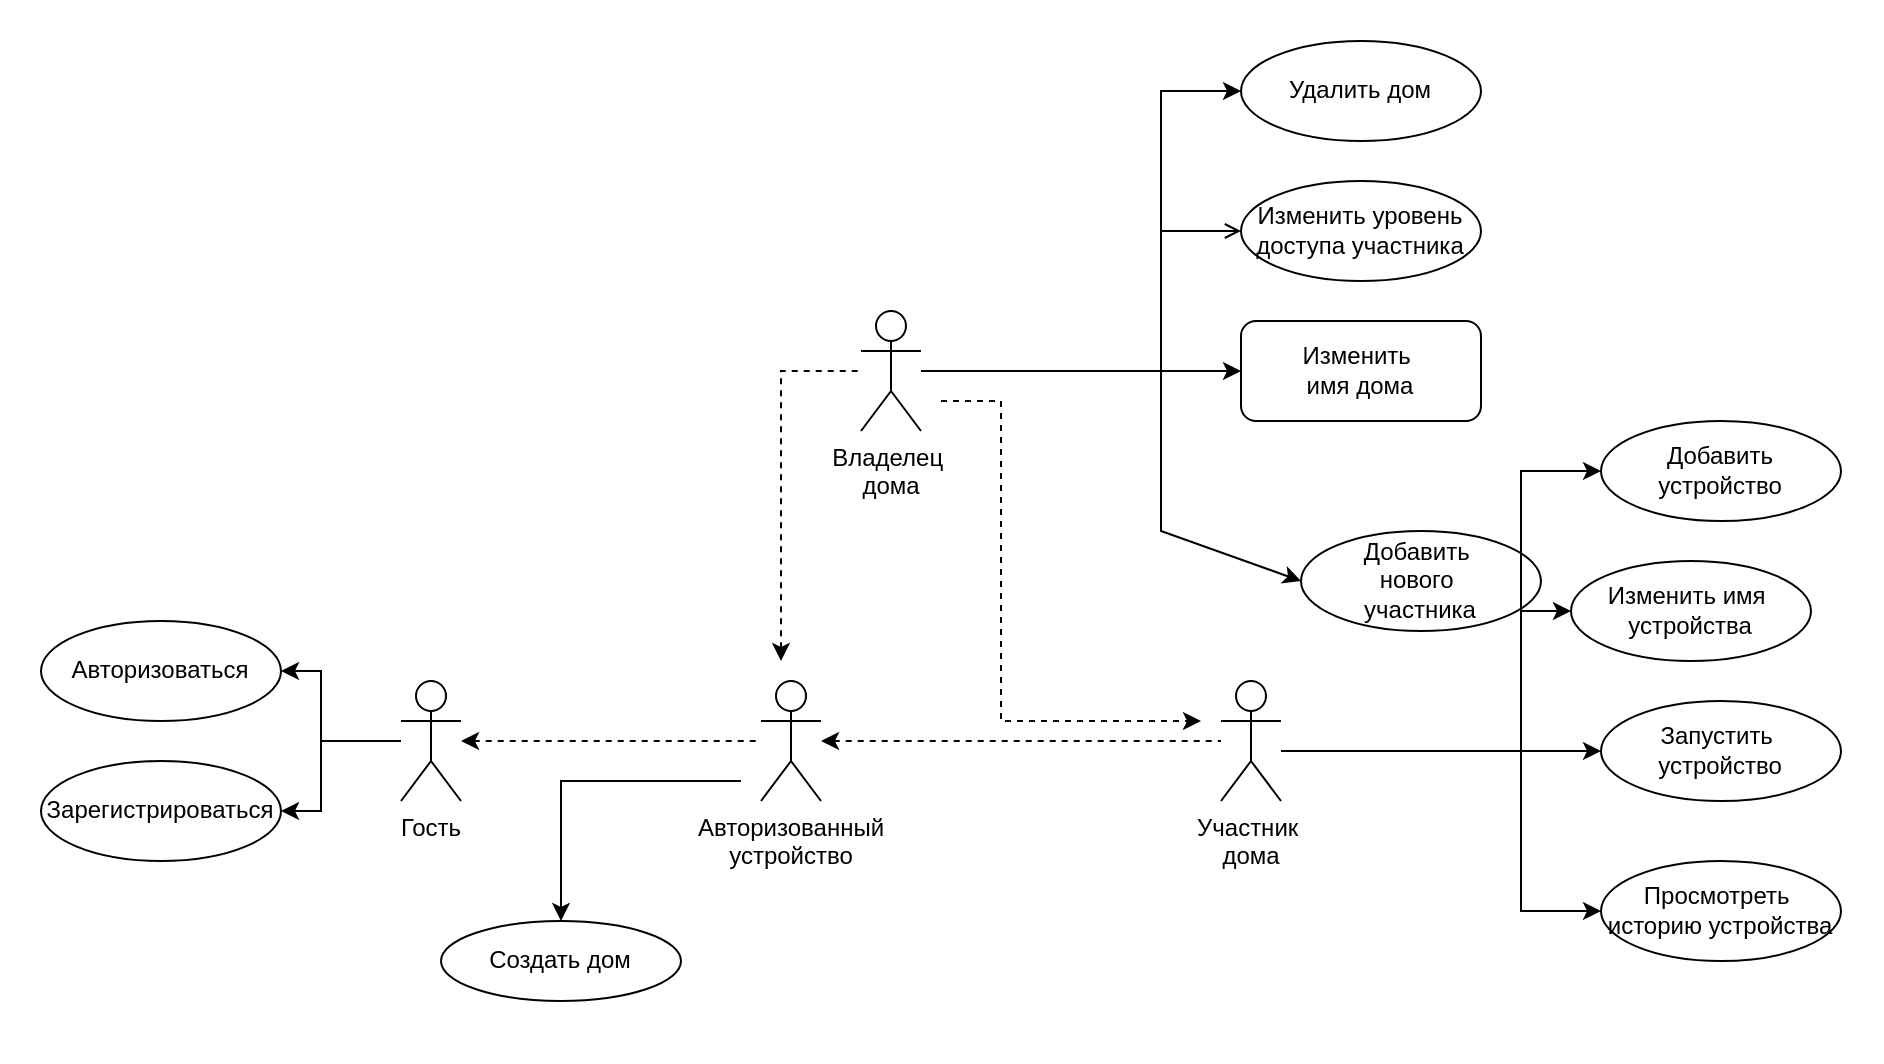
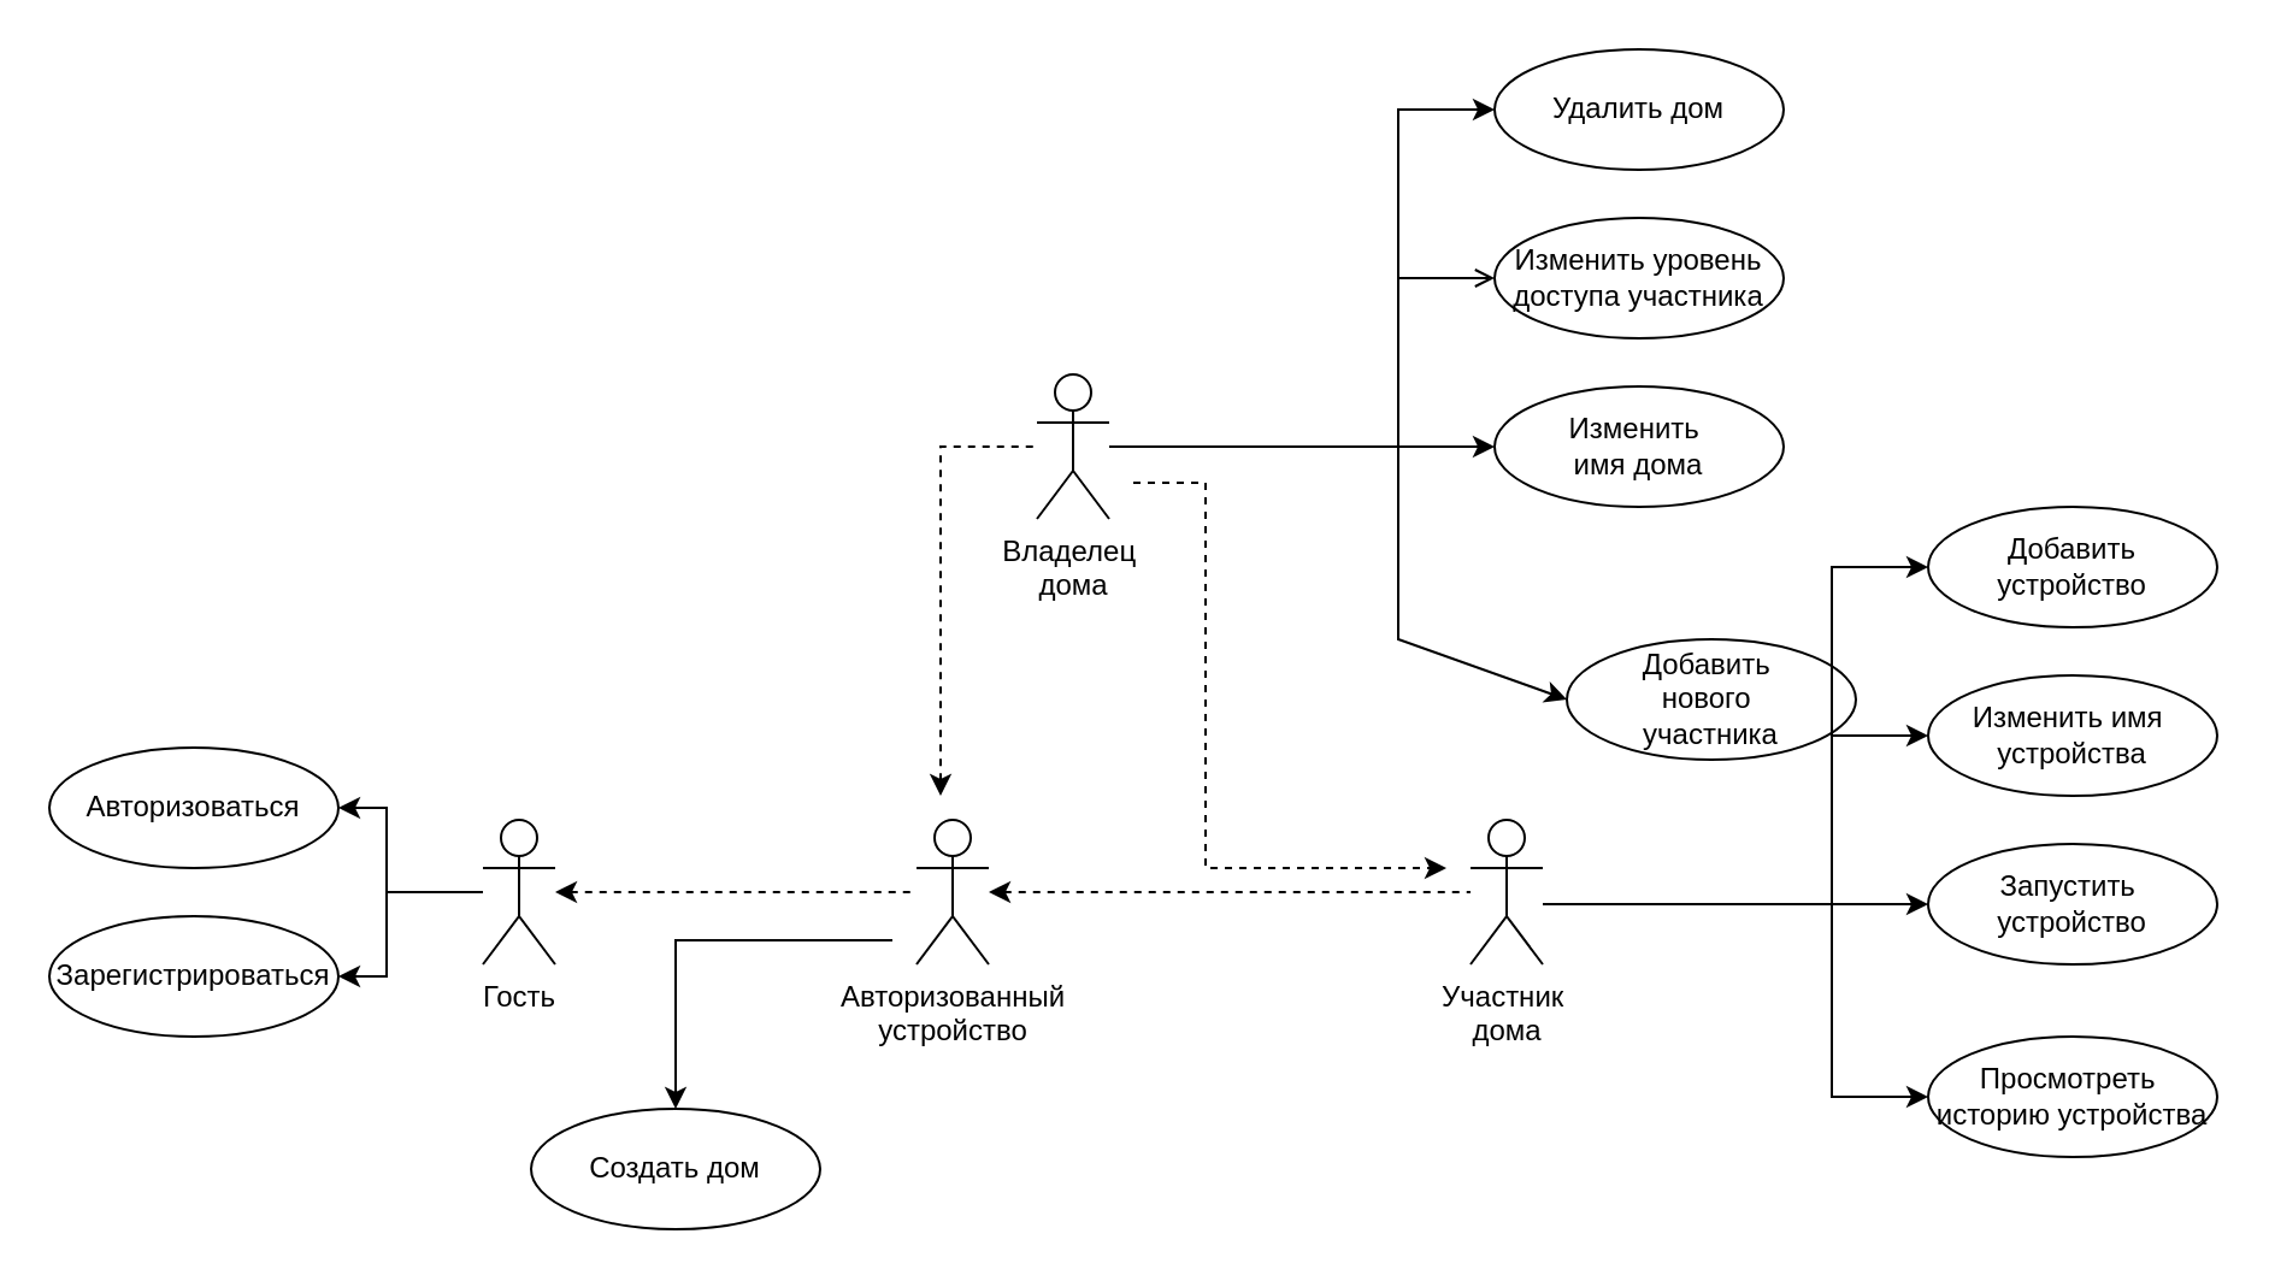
  <mxCell id="0" />
  <mxCell id="1" parent="0" />
  <mxCell id="2" value="Авторизованный&lt;div&gt;устройство&lt;/div&gt;" style="shape=umlActor;verticalLabelPosition=bottom;verticalAlign=top;html=1;outlineConnect=0;" vertex="1" parent="1"><mxGeometry x="380" y="340" width="30" height="60" as="geometry" /></mxCell>
  <mxCell id="3" value="Гость&lt;br&gt;&lt;div&gt;&lt;br&gt;&lt;/div&gt;" style="shape=umlActor;verticalLabelPosition=bottom;verticalAlign=top;html=1;outlineConnect=0;" vertex="1" parent="1"><mxGeometry x="200" y="340" width="30" height="60" as="geometry" /></mxCell>
  <mxCell id="4" value="Участник&amp;nbsp;&lt;div&gt;дома&lt;/div&gt;" style="shape=umlActor;verticalLabelPosition=bottom;verticalAlign=top;html=1;outlineConnect=0;" vertex="1" parent="1"><mxGeometry x="610" y="340" width="30" height="60" as="geometry" /></mxCell>
  <mxCell id="5" value="Владелец&amp;nbsp;&lt;div&gt;дома&lt;/div&gt;" style="shape=umlActor;verticalLabelPosition=bottom;verticalAlign=top;html=1;outlineConnect=0;" vertex="1" parent="1"><mxGeometry x="430" y="155" width="30" height="60" as="geometry" /></mxCell>
  <mxCell id="6" value="" style="endArrow=none;dashed=1;html=1;rounded=0;startArrow=classic;startFill=1;endFill=0;" edge="1" parent="1" source="2" target="4"><mxGeometry width="50" height="50" relative="1" as="geometry"><mxPoint x="440" y="380" as="sourcePoint" /><mxPoint x="590" y="380" as="targetPoint" /></mxGeometry></mxCell>
  <mxCell id="7" value="" style="endArrow=none;dashed=1;html=1;rounded=0;startArrow=classic;startFill=1;endFill=0;" edge="1" parent="1" target="5"><mxGeometry width="50" height="50" relative="1" as="geometry"><mxPoint x="390" y="330" as="sourcePoint" /><mxPoint x="430" y="240" as="targetPoint" /><Array as="points"><mxPoint x="390" y="185" /></Array></mxGeometry></mxCell>
  <mxCell id="8" value="" style="endArrow=none;dashed=1;html=1;rounded=0;startArrow=classic;startFill=1;endFill=0;" edge="1" parent="1" source="3" target="2"><mxGeometry width="50" height="50" relative="1" as="geometry"><mxPoint x="420" y="380" as="sourcePoint" /><mxPoint x="620" y="380" as="targetPoint" /></mxGeometry></mxCell>
  <mxCell id="9" value="Авторизоваться" style="ellipse;whiteSpace=wrap;html=1;" vertex="1" parent="1"><mxGeometry x="20" y="310" width="120" height="50" as="geometry" /></mxCell>
  <mxCell id="10" value="Зарегистрироваться" style="ellipse;whiteSpace=wrap;html=1;" vertex="1" parent="1"><mxGeometry x="20" y="380" width="120" height="50" as="geometry" /></mxCell>
  <mxCell id="11" value="" style="endArrow=classic;html=1;rounded=0;entryX=1;entryY=0.5;entryDx=0;entryDy=0;" edge="1" parent="1" source="3" target="9"><mxGeometry width="50" height="50" relative="1" as="geometry"><mxPoint y="370" as="sourcePoint" x="180" /><mxPoint x="230" y="310" as="targetPoint" /><Array as="points"><mxPoint x="160" y="370" /><mxPoint x="160" y="335" /></Array></mxGeometry></mxCell>
  <mxCell id="12" value="" style="endArrow=classic;html=1;rounded=0;entryX=1;entryY=0.5;entryDx=0;entryDy=0;" edge="1" parent="1" target="10"><mxGeometry width="50" height="50" relative="1" as="geometry"><mxPoint x="200" y="370" as="sourcePoint" /><mxPoint x="230" y="310" as="targetPoint" /><Array as="points"><mxPoint x="160" y="370" /><mxPoint x="160" y="405" /></Array></mxGeometry></mxCell>
- <mxCell id="13" value="Создать дом" style="ellipse;whiteSpace=wrap;html=1;" vertex="1" parent="1"><mxGeometry x="220" y="460" width="120" height="40" as="geometry" /></mxCell>
+ <mxCell id="13" value="Создать дом" style="ellipse;whiteSpace=wrap;html=1;" vertex="1" parent="1"><mxGeometry x="220" y="460" width="120" height="50" as="geometry" /></mxCell>
  <mxCell id="14" value="" style="endArrow=classic;html=1;rounded=0;entryX=0.5;entryY=0;entryDx=0;entryDy=0;" edge="1" parent="1" target="13"><mxGeometry width="50" height="50" relative="1" as="geometry"><mxPoint x="370" y="390" as="sourcePoint" /><mxPoint x="150" y="415" as="targetPoint" /><Array as="points"><mxPoint x="280" y="390" /><mxPoint x="280" y="430" /></Array></mxGeometry></mxCell>
- <mxCell id="15" value="Изменить&amp;nbsp;&lt;div&gt;имя дома&lt;/div&gt;" style="whiteSpace=wrap;html=1;rounded=1;" vertex="1" parent="1"><mxGeometry x="620" y="160" width="120" height="50" as="geometry" /></mxCell>
+ <mxCell id="15" value="Изменить&amp;nbsp;&lt;div&gt;имя дома&lt;/div&gt;" style="ellipse;whiteSpace=wrap;html=1;" vertex="1" parent="1"><mxGeometry x="620" y="160" width="120" height="50" as="geometry" /></mxCell>
  <mxCell id="16" value="" style="endArrow=classic;html=1;rounded=0;entryX=0;entryY=0.5;entryDx=0;entryDy=0;" edge="1" parent="1" source="5" target="15"><mxGeometry width="50" height="50" relative="1" as="geometry"><mxPoint x="390" y="290" as="sourcePoint" /><mxPoint x="440" y="240" as="targetPoint" /></mxGeometry></mxCell>
  <mxCell id="17" value="" style="endArrow=classic;dashed=1;html=1;rounded=0;startArrow=none;startFill=0;endFill=1;" edge="1" parent="1"><mxGeometry width="50" height="50" relative="1" as="geometry"><mxPoint x="470" y="200" as="sourcePoint" /><mxPoint x="600" y="360" as="targetPoint" /><Array as="points"><mxPoint x="500" y="200" /><mxPoint x="500" y="360" /></Array></mxGeometry></mxCell>
  <mxCell id="18" value="Добавить&amp;nbsp;&lt;div&gt;нового&amp;nbsp;&lt;/div&gt;&lt;div&gt;участника&lt;/div&gt;" style="ellipse;whiteSpace=wrap;html=1;" vertex="1" parent="1"><mxGeometry x="650" y="265" width="120" height="50" as="geometry" /></mxCell>
  <mxCell id="19" value="Изменить уровень&lt;div&gt;доступа участника&lt;/div&gt;" style="ellipse;whiteSpace=wrap;html=1;" vertex="1" parent="1"><mxGeometry x="620" y="90" width="120" height="50" as="geometry" /></mxCell>
  <mxCell id="20" value="Удалить дом" style="ellipse;whiteSpace=wrap;html=1;" vertex="1" parent="1"><mxGeometry x="620" y="20" width="120" height="50" as="geometry" /></mxCell>
  <mxCell id="21" value="" style="endArrow=classic;html=1;rounded=0;entryX=0;entryY=0.5;entryDx=0;entryDy=0;" edge="1" parent="1" source="5" target="20"><mxGeometry width="50" height="50" relative="1" as="geometry"><mxPoint x="470" y="195" as="sourcePoint" /><mxPoint x="630" y="195" as="targetPoint" /><Array as="points"><mxPoint x="580" y="185" /><mxPoint x="580" y="45" /></Array></mxGeometry></mxCell>
  <mxCell id="22" value="" style="endArrow=open;html=1;rounded=0;entryX=0;entryY=0.5;entryDx=0;entryDy=0;" edge="1" parent="1" source="5" target="19"><mxGeometry width="50" height="50" relative="1" as="geometry"><mxPoint x="460" y="190" as="sourcePoint" /><mxPoint x="630" y="61" as="targetPoint" /><Array as="points"><mxPoint x="580" y="185" /><mxPoint x="580" y="115" /></Array></mxGeometry></mxCell>
  <mxCell id="23" value="" style="endArrow=classic;html=1;rounded=0;entryX=0;entryY=0.5;entryDx=0;entryDy=0;" edge="1" parent="1" target="18"><mxGeometry width="50" height="50" relative="1" as="geometry"><mxPoint x="460" y="185" as="sourcePoint" /><mxPoint x="630" y="125" as="targetPoint" /><Array as="points"><mxPoint x="580" y="185" /><mxPoint x="580" y="265" /></Array></mxGeometry></mxCell>
  <mxCell id="24" value="Запустить&amp;nbsp;&lt;div&gt;устройство&lt;/div&gt;" style="ellipse;whiteSpace=wrap;html=1;" vertex="1" parent="1"><mxGeometry x="800" y="350" width="120" height="50" as="geometry" /></mxCell>
  <mxCell id="25" value="" style="endArrow=classic;html=1;rounded=0;entryX=0;entryY=0.5;entryDx=0;entryDy=0;" edge="1" parent="1" target="24"><mxGeometry width="50" height="50" relative="1" as="geometry"><mxPoint x="640" y="375" as="sourcePoint" /><mxPoint x="620" y="430" as="targetPoint" /></mxGeometry></mxCell>
  <mxCell id="26" value="Просмотреть&amp;nbsp;&lt;div&gt;историю устройства&lt;/div&gt;" style="ellipse;whiteSpace=wrap;html=1;" vertex="1" parent="1"><mxGeometry x="800" y="430" width="120" height="50" as="geometry" /></mxCell>
- <mxCell id="27" value="Изменить имя&amp;nbsp;&lt;div&gt;устройства&lt;/div&gt;" style="ellipse;whiteSpace=wrap;html=1;" vertex="1" parent="1"><mxGeometry x="785" y="280" width="120" height="50" as="geometry" /></mxCell>
+ <mxCell id="27" value="Изменить имя&amp;nbsp;&lt;div&gt;устройства&lt;/div&gt;" style="ellipse;whiteSpace=wrap;html=1;" vertex="1" parent="1"><mxGeometry x="800" y="280" width="120" height="50" as="geometry" /></mxCell>
  <mxCell id="28" value="Добавить устройство" style="ellipse;whiteSpace=wrap;html=1;" vertex="1" parent="1"><mxGeometry x="800" y="210" width="120" height="50" as="geometry" /></mxCell>
  <mxCell id="29" value="" style="endArrow=classic;html=1;rounded=0;entryX=0;entryY=0.5;entryDx=0;entryDy=0;" edge="1" parent="1" target="28"><mxGeometry width="50" height="50" relative="1" as="geometry"><mxPoint x="640" y="375" as="sourcePoint" /><mxPoint x="810" y="385" as="targetPoint" /><Array as="points"><mxPoint x="760" y="375" /><mxPoint x="760" y="235" /></Array></mxGeometry></mxCell>
  <mxCell id="30" value="" style="endArrow=classic;html=1;rounded=0;entryX=0;entryY=0.5;entryDx=0;entryDy=0;" edge="1" parent="1" target="27"><mxGeometry width="50" height="50" relative="1" as="geometry"><mxPoint x="640" y="375" as="sourcePoint" /><mxPoint x="810" y="251" as="targetPoint" /><Array as="points"><mxPoint x="760" y="375" /><mxPoint x="760" y="305" /></Array></mxGeometry></mxCell>
  <mxCell id="31" value="" style="endArrow=classic;html=1;rounded=0;entryX=0;entryY=0.5;entryDx=0;entryDy=0;" edge="1" parent="1" target="26"><mxGeometry width="50" height="50" relative="1" as="geometry"><mxPoint x="640" y="375" as="sourcePoint" /><mxPoint x="810" y="315" as="targetPoint" /><Array as="points"><mxPoint x="760" y="375" /><mxPoint x="760" y="455" /></Array></mxGeometry></mxCell>
